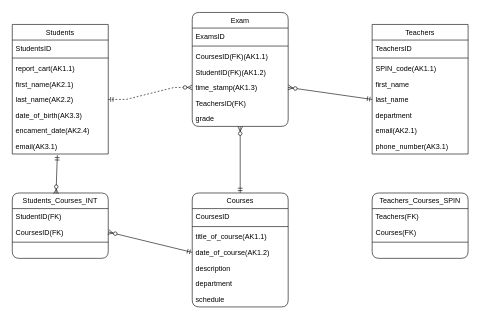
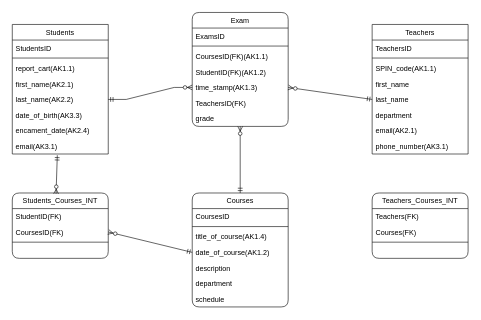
  <mxCell id="0" />
  <mxCell id="1" parent="0" />
  <mxCell id="2" value="Students" style="swimlane;fontStyle=0;align=center;verticalAlign=top;childLayout=stackLayout;horizontal=1;startSize=26;horizontalStack=0;resizeParent=1;resizeLast=0;collapsible=1;marginBottom=0;rounded=0;shadow=0;strokeWidth=1;" parent="1" vertex="1"><mxGeometry x="20" y="40" width="160" height="216" as="geometry"><mxRectangle x="550" y="140" width="160" height="26" as="alternateBounds" /></mxGeometry></mxCell>
  <mxCell id="3" value="StudentsID" style="text;align=left;verticalAlign=top;spacingLeft=4;spacingRight=4;overflow=hidden;rotatable=0;points=[[0,0.5],[1,0.5]];portConstraint=eastwest;" parent="2" vertex="1"><mxGeometry y="26" width="160" height="26" as="geometry" /></mxCell>
  <mxCell id="4" value="" style="line;html=1;strokeWidth=1;align=left;verticalAlign=middle;spacingTop=-1;spacingLeft=3;spacingRight=3;rotatable=0;labelPosition=right;points=[];portConstraint=eastwest;" parent="2" vertex="1"><mxGeometry y="52" width="160" height="8" as="geometry" /></mxCell>
  <mxCell id="5" value="report_cart(AK1.1)" style="text;align=left;verticalAlign=top;spacingLeft=4;spacingRight=4;overflow=hidden;rotatable=0;points=[[0,0.5],[1,0.5]];portConstraint=eastwest;" parent="2" vertex="1"><mxGeometry y="60" width="160" height="26" as="geometry" /></mxCell>
  <mxCell id="6" value="first_name(AK2.1)" style="text;align=left;verticalAlign=top;spacingLeft=4;spacingRight=4;overflow=hidden;rotatable=0;points=[[0,0.5],[1,0.5]];portConstraint=eastwest;rounded=0;shadow=0;html=0;" parent="2" vertex="1"><mxGeometry y="86" width="160" height="26" as="geometry" /></mxCell>
  <mxCell id="7" value="last_name(AK2.2)" style="text;align=left;verticalAlign=top;spacingLeft=4;spacingRight=4;overflow=hidden;rotatable=0;points=[[0,0.5],[1,0.5]];portConstraint=eastwest;rounded=0;shadow=0;html=0;" parent="2" vertex="1"><mxGeometry y="112" width="160" height="26" as="geometry" /></mxCell>
  <mxCell id="8" value="date_of_birth(AK3.3)" style="text;align=left;verticalAlign=top;spacingLeft=4;spacingRight=4;overflow=hidden;rotatable=0;points=[[0,0.5],[1,0.5]];portConstraint=eastwest;rounded=0;shadow=0;html=0;" parent="2" vertex="1"><mxGeometry y="138" width="160" height="26" as="geometry" /></mxCell>
  <mxCell id="9" value="encament_date(AK2.4)" style="text;align=left;verticalAlign=top;spacingLeft=4;spacingRight=4;overflow=hidden;rotatable=0;points=[[0,0.5],[1,0.5]];portConstraint=eastwest;rounded=0;shadow=0;html=0;" parent="2" vertex="1"><mxGeometry y="164" width="160" height="26" as="geometry" /></mxCell>
  <mxCell id="10" value="email(AK3.1)" style="text;align=left;verticalAlign=top;spacingLeft=4;spacingRight=4;overflow=hidden;rotatable=0;points=[[0,0.5],[1,0.5]];portConstraint=eastwest;" parent="2" vertex="1"><mxGeometry y="190" width="160" height="26" as="geometry" /></mxCell>
  <mxCell id="11" value="Teachers" style="swimlane;fontStyle=0;align=center;verticalAlign=top;childLayout=stackLayout;horizontal=1;startSize=26;horizontalStack=0;resizeParent=1;resizeLast=0;collapsible=1;marginBottom=0;rounded=0;shadow=0;strokeWidth=1;" parent="1" vertex="1"><mxGeometry x="620" y="40" width="160" height="216" as="geometry"><mxRectangle x="550" y="140" width="160" height="26" as="alternateBounds" /></mxGeometry></mxCell>
  <mxCell id="12" value="TeachersID" style="text;align=left;verticalAlign=top;spacingLeft=4;spacingRight=4;overflow=hidden;rotatable=0;points=[[0,0.5],[1,0.5]];portConstraint=eastwest;" parent="11" vertex="1"><mxGeometry y="26" width="160" height="26" as="geometry" /></mxCell>
  <mxCell id="13" value="" style="line;html=1;strokeWidth=1;align=left;verticalAlign=middle;spacingTop=-1;spacingLeft=3;spacingRight=3;rotatable=0;labelPosition=right;points=[];portConstraint=eastwest;" parent="11" vertex="1"><mxGeometry y="52" width="160" height="8" as="geometry" /></mxCell>
  <mxCell id="14" value="SPIN_code(AK1.1)" style="text;align=left;verticalAlign=top;spacingLeft=4;spacingRight=4;overflow=hidden;rotatable=0;points=[[0,0.5],[1,0.5]];portConstraint=eastwest;" parent="11" vertex="1"><mxGeometry y="60" width="160" height="26" as="geometry" /></mxCell>
  <mxCell id="15" value="first_name" style="text;align=left;verticalAlign=top;spacingLeft=4;spacingRight=4;overflow=hidden;rotatable=0;points=[[0,0.5],[1,0.5]];portConstraint=eastwest;rounded=0;shadow=0;html=0;" parent="11" vertex="1"><mxGeometry y="86" width="160" height="26" as="geometry" /></mxCell>
  <mxCell id="16" value="last_name" style="text;align=left;verticalAlign=top;spacingLeft=4;spacingRight=4;overflow=hidden;rotatable=0;points=[[0,0.5],[1,0.5]];portConstraint=eastwest;rounded=0;shadow=0;html=0;" parent="11" vertex="1"><mxGeometry y="112" width="160" height="26" as="geometry" /></mxCell>
  <mxCell id="17" value="department" style="text;align=left;verticalAlign=top;spacingLeft=4;spacingRight=4;overflow=hidden;rotatable=0;points=[[0,0.5],[1,0.5]];portConstraint=eastwest;rounded=0;shadow=0;html=0;" parent="11" vertex="1"><mxGeometry y="138" width="160" height="26" as="geometry" /></mxCell>
  <mxCell id="18" value="email(AK2.1)" style="text;align=left;verticalAlign=top;spacingLeft=4;spacingRight=4;overflow=hidden;rotatable=0;points=[[0,0.5],[1,0.5]];portConstraint=eastwest;rounded=0;shadow=0;html=0;" parent="11" vertex="1"><mxGeometry y="164" width="160" height="26" as="geometry" /></mxCell>
  <mxCell id="19" value="phone_number(AK3.1)" style="text;align=left;verticalAlign=top;spacingLeft=4;spacingRight=4;overflow=hidden;rotatable=0;points=[[0,0.5],[1,0.5]];portConstraint=eastwest;" parent="11" vertex="1"><mxGeometry y="190" width="160" height="26" as="geometry" /></mxCell>
  <mxCell id="20" value="Students_Courses_INT" style="swimlane;fontStyle=0;align=center;verticalAlign=top;childLayout=stackLayout;horizontal=1;startSize=26;horizontalStack=0;resizeParent=1;resizeLast=0;collapsible=1;marginBottom=0;rounded=1;shadow=0;strokeWidth=1;" parent="1" vertex="1"><mxGeometry x="20" y="321" width="160" height="109" as="geometry"><mxRectangle x="550" y="140" width="160" height="26" as="alternateBounds" /></mxGeometry></mxCell>
  <mxCell id="21" value="StudentID(FK)" style="text;align=left;verticalAlign=top;spacingLeft=4;spacingRight=4;overflow=hidden;rotatable=0;points=[[0,0.5],[1,0.5]];portConstraint=eastwest;" parent="20" vertex="1"><mxGeometry y="26" width="160" height="26" as="geometry" /></mxCell>
  <mxCell id="22" value="CoursesID(FK)" style="text;align=left;verticalAlign=top;spacingLeft=4;spacingRight=4;overflow=hidden;rotatable=0;points=[[0,0.5],[1,0.5]];portConstraint=eastwest;rounded=0;shadow=0;html=0;" parent="20" vertex="1"><mxGeometry y="52" width="160" height="26" as="geometry" /></mxCell>
  <mxCell id="23" value="" style="line;html=1;strokeWidth=1;align=left;verticalAlign=middle;spacingTop=-1;spacingLeft=3;spacingRight=3;rotatable=0;labelPosition=right;points=[];portConstraint=eastwest;" parent="20" vertex="1"><mxGeometry y="78" width="160" height="8" as="geometry" /></mxCell>
- <mxCell id="24" value="Teachers_Courses_SPIN" style="swimlane;fontStyle=0;align=center;verticalAlign=top;childLayout=stackLayout;horizontal=1;startSize=26;horizontalStack=0;resizeParent=1;resizeLast=0;collapsible=1;marginBottom=0;rounded=1;shadow=0;strokeWidth=1;" parent="1" vertex="1"><mxGeometry x="620" y="321" width="160" height="109" as="geometry"><mxRectangle x="550" y="140" width="160" height="26" as="alternateBounds" /></mxGeometry></mxCell>
+ <mxCell id="24" value="Teachers_Courses_INT" style="swimlane;fontStyle=0;align=center;verticalAlign=top;childLayout=stackLayout;horizontal=1;startSize=26;horizontalStack=0;resizeParent=1;resizeLast=0;collapsible=1;marginBottom=0;rounded=1;shadow=0;strokeWidth=1;" parent="1" vertex="1"><mxGeometry x="620" y="321" width="160" height="109" as="geometry"><mxRectangle x="550" y="140" width="160" height="26" as="alternateBounds" /></mxGeometry></mxCell>
  <mxCell id="25" value="Teachers(FK)" style="text;align=left;verticalAlign=top;spacingLeft=4;spacingRight=4;overflow=hidden;rotatable=0;points=[[0,0.5],[1,0.5]];portConstraint=eastwest;" parent="24" vertex="1"><mxGeometry y="26" width="160" height="26" as="geometry" /></mxCell>
  <mxCell id="26" value="Courses(FK)" style="text;align=left;verticalAlign=top;spacingLeft=4;spacingRight=4;overflow=hidden;rotatable=0;points=[[0,0.5],[1,0.5]];portConstraint=eastwest;rounded=0;shadow=0;html=0;" parent="24" vertex="1"><mxGeometry y="52" width="160" height="26" as="geometry" /></mxCell>
  <mxCell id="27" value="" style="line;html=1;strokeWidth=1;align=left;verticalAlign=middle;spacingTop=-1;spacingLeft=3;spacingRight=3;rotatable=0;labelPosition=right;points=[];portConstraint=eastwest;" parent="24" vertex="1"><mxGeometry y="78" width="160" height="8" as="geometry" /></mxCell>
  <mxCell id="28" value="Exam" style="swimlane;fontStyle=0;align=center;verticalAlign=top;childLayout=stackLayout;horizontal=1;startSize=26;horizontalStack=0;resizeParent=1;resizeLast=0;collapsible=1;marginBottom=0;rounded=1;shadow=0;strokeWidth=1;" parent="1" vertex="1"><mxGeometry x="320" y="20" width="160" height="190" as="geometry"><mxRectangle x="550" y="140" width="160" height="26" as="alternateBounds" /></mxGeometry></mxCell>
  <mxCell id="29" value="ExamsID" style="text;align=left;verticalAlign=top;spacingLeft=4;spacingRight=4;overflow=hidden;rotatable=0;points=[[0,0.5],[1,0.5]];portConstraint=eastwest;" parent="28" vertex="1"><mxGeometry y="26" width="160" height="26" as="geometry" /></mxCell>
  <mxCell id="30" value="" style="line;html=1;strokeWidth=1;align=left;verticalAlign=middle;spacingTop=-1;spacingLeft=3;spacingRight=3;rotatable=0;labelPosition=right;points=[];portConstraint=eastwest;" parent="28" vertex="1"><mxGeometry y="52" width="160" height="8" as="geometry" /></mxCell>
  <mxCell id="31" value="CoursesID(FK)(AK1.1)" style="text;align=left;verticalAlign=top;spacingLeft=4;spacingRight=4;overflow=hidden;rotatable=0;points=[[0,0.5],[1,0.5]];portConstraint=eastwest;rounded=0;shadow=0;html=0;" parent="28" vertex="1"><mxGeometry y="60" width="160" height="26" as="geometry" /></mxCell>
  <mxCell id="32" value="StudentID(FK)(AK1.2)" style="text;align=left;verticalAlign=top;spacingLeft=4;spacingRight=4;overflow=hidden;rotatable=0;points=[[0,0.5],[1,0.5]];portConstraint=eastwest;rounded=0;shadow=0;html=0;" parent="28" vertex="1"><mxGeometry y="86" width="160" height="26" as="geometry" /></mxCell>
  <mxCell id="33" value="time_stamp(AK1.3)" style="text;align=left;verticalAlign=top;spacingLeft=4;spacingRight=4;overflow=hidden;rotatable=0;points=[[0,0.5],[1,0.5]];portConstraint=eastwest;rounded=0;shadow=0;html=0;" parent="28" vertex="1"><mxGeometry y="112" width="160" height="26" as="geometry" /></mxCell>
  <mxCell id="34" value="TeachersID(FK)" style="text;align=left;verticalAlign=top;spacingLeft=4;spacingRight=4;overflow=hidden;rotatable=0;points=[[0,0.5],[1,0.5]];portConstraint=eastwest;" parent="28" vertex="1"><mxGeometry y="138" width="160" height="26" as="geometry" /></mxCell>
  <mxCell id="35" value="grade" style="text;align=left;verticalAlign=top;spacingLeft=4;spacingRight=4;overflow=hidden;rotatable=0;points=[[0,0.5],[1,0.5]];portConstraint=eastwest;rounded=0;shadow=0;html=0;" parent="28" vertex="1"><mxGeometry y="164" width="160" height="26" as="geometry" /></mxCell>
  <mxCell id="36" value="Courses" style="swimlane;fontStyle=0;align=center;verticalAlign=top;childLayout=stackLayout;horizontal=1;startSize=26;horizontalStack=0;resizeParent=1;resizeLast=0;collapsible=1;marginBottom=0;rounded=1;shadow=0;strokeWidth=1;" parent="1" vertex="1"><mxGeometry x="320" y="321" width="160" height="190" as="geometry"><mxRectangle x="550" y="140" width="160" height="26" as="alternateBounds" /></mxGeometry></mxCell>
  <mxCell id="37" value="CoursesID" style="text;align=left;verticalAlign=top;spacingLeft=4;spacingRight=4;overflow=hidden;rotatable=0;points=[[0,0.5],[1,0.5]];portConstraint=eastwest;" parent="36" vertex="1"><mxGeometry y="26" width="160" height="26" as="geometry" /></mxCell>
  <mxCell id="38" value="" style="line;html=1;strokeWidth=1;align=left;verticalAlign=middle;spacingTop=-1;spacingLeft=3;spacingRight=3;rotatable=0;labelPosition=right;points=[];portConstraint=eastwest;" parent="36" vertex="1"><mxGeometry y="52" width="160" height="8" as="geometry" /></mxCell>
- <mxCell id="39" value="title_of_course(AK1.1)" style="text;align=left;verticalAlign=top;spacingLeft=4;spacingRight=4;overflow=hidden;rotatable=0;points=[[0,0.5],[1,0.5]];portConstraint=eastwest;" parent="36" vertex="1"><mxGeometry y="60" width="160" height="26" as="geometry" /></mxCell>
+ <mxCell id="39" value="title_of_course(AK1.4)" style="text;align=left;verticalAlign=top;spacingLeft=4;spacingRight=4;overflow=hidden;rotatable=0;points=[[0,0.5],[1,0.5]];portConstraint=eastwest;" parent="36" vertex="1"><mxGeometry y="60" width="160" height="26" as="geometry" /></mxCell>
  <mxCell id="40" value="date_of_course(AK1.2)" style="text;align=left;verticalAlign=top;spacingLeft=4;spacingRight=4;overflow=hidden;rotatable=0;points=[[0,0.5],[1,0.5]];portConstraint=eastwest;rounded=0;shadow=0;html=0;" parent="36" vertex="1"><mxGeometry y="86" width="160" height="26" as="geometry" /></mxCell>
  <mxCell id="41" value="description" style="text;align=left;verticalAlign=top;spacingLeft=4;spacingRight=4;overflow=hidden;rotatable=0;points=[[0,0.5],[1,0.5]];portConstraint=eastwest;rounded=0;shadow=0;html=0;" parent="36" vertex="1"><mxGeometry y="112" width="160" height="26" as="geometry" /></mxCell>
  <mxCell id="42" value="department" style="text;align=left;verticalAlign=top;spacingLeft=4;spacingRight=4;overflow=hidden;rotatable=0;points=[[0,0.5],[1,0.5]];portConstraint=eastwest;rounded=0;shadow=0;html=0;" parent="36" vertex="1"><mxGeometry y="138" width="160" height="26" as="geometry" /></mxCell>
  <mxCell id="43" value="schedule" style="text;align=left;verticalAlign=top;spacingLeft=4;spacingRight=4;overflow=hidden;rotatable=0;points=[[0,0.5],[1,0.5]];portConstraint=eastwest;rounded=0;shadow=0;html=0;" parent="36" vertex="1"><mxGeometry y="164" width="160" height="26" as="geometry" /></mxCell>
- <mxCell id="44" value="" style="edgeStyle=entityRelationEdgeStyle;fontSize=12;html=1;endArrow=ERzeroToMany;startArrow=ERmandOne;rounded=0;exitX=1;exitY=0.5;exitDx=0;exitDy=0;entryX=0;entryY=0.5;entryDx=0;entryDy=0;dashed=1;" parent="1" source="7" target="33" edge="1"><mxGeometry width="100" height="100" relative="1" as="geometry"><mxPoint x="210" y="280" as="sourcePoint" /><mxPoint x="310" y="180" as="targetPoint" /></mxGeometry></mxCell>
+ <mxCell id="44" value="" style="edgeStyle=entityRelationEdgeStyle;fontSize=12;html=1;endArrow=ERzeroToMany;startArrow=ERmandOne;rounded=0;exitX=1;exitY=0.5;exitDx=0;exitDy=0;entryX=0;entryY=0.5;entryDx=0;entryDy=0;" parent="1" source="7" target="33" edge="1"><mxGeometry width="100" height="100" relative="1" as="geometry"><mxPoint x="210" y="280" as="sourcePoint" /><mxPoint x="310" y="180" as="targetPoint" /></mxGeometry></mxCell>
  <mxCell id="45" value="" style="fontSize=12;html=1;endArrow=ERzeroToMany;startArrow=ERmandOne;rounded=0;exitX=0.469;exitY=1.077;exitDx=0;exitDy=0;entryX=0.456;entryY=0.014;entryDx=0;entryDy=0;exitPerimeter=0;entryPerimeter=0;" parent="1" source="10" target="20" edge="1"><mxGeometry width="100" height="100" relative="1" as="geometry"><mxPoint x="190" y="262" as="sourcePoint" /><mxPoint x="330" y="260" as="targetPoint" /></mxGeometry></mxCell>
  <mxCell id="46" value="" style="fontSize=12;html=1;endArrow=ERzeroToMany;startArrow=ERmandOne;rounded=0;entryX=1;entryY=0.5;entryDx=0;entryDy=0;exitX=0;exitY=0.5;exitDx=0;exitDy=0;" parent="1" source="40" target="22" edge="1"><mxGeometry width="100" height="100" relative="1" as="geometry"><mxPoint x="200" y="321" as="sourcePoint" /><mxPoint x="103" y="333" as="targetPoint" /></mxGeometry></mxCell>
  <mxCell id="47" value="" style="fontSize=12;html=1;endArrow=ERzeroToMany;startArrow=ERmandOne;rounded=0;exitX=0.5;exitY=0;exitDx=0;exitDy=0;" parent="1" source="36" edge="1"><mxGeometry width="100" height="100" relative="1" as="geometry"><mxPoint x="135" y="272" as="sourcePoint" /><mxPoint x="400" y="210" as="targetPoint" /></mxGeometry></mxCell>
  <mxCell id="48" value="" style="fontSize=12;html=1;endArrow=ERzeroToMany;startArrow=ERmandOne;rounded=0;exitX=0;exitY=0.5;exitDx=0;exitDy=0;entryX=1;entryY=0.5;entryDx=0;entryDy=0;" parent="1" source="16" target="33" edge="1"><mxGeometry width="100" height="100" relative="1" as="geometry"><mxPoint x="145" y="282" as="sourcePoint" /><mxPoint x="143" y="332" as="targetPoint" /></mxGeometry></mxCell>
